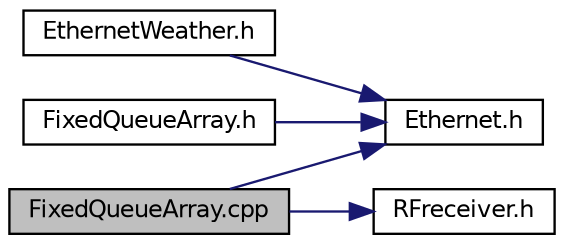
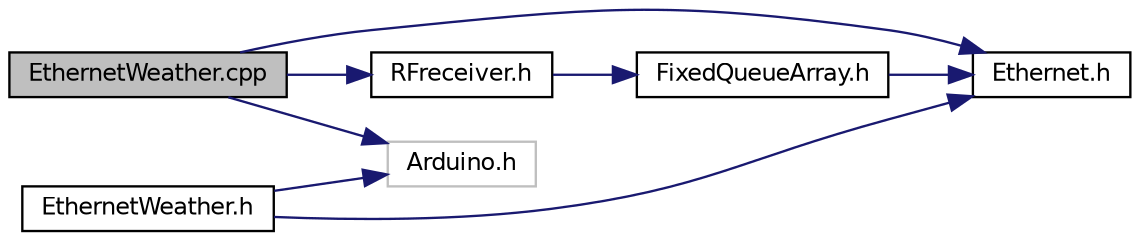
  digraph {
    rankdir=LR
    node [color=black fillcolor=white fontname=Helvetica fontsize=10 shape=record style=filled]
    edge [color=midnightblue fontname=Helvetica fontsize=10 labelfontname=Helvetica labelfontsize=10 style=solid]
-   n1 [fillcolor=grey75 fontcolor=black height=0.2 label="FixedQueueArray.cpp" width=0.4]
+   n1 [fillcolor=grey75 fontcolor=black height=0.2 label="EthernetWeather.cpp" width=0.4]
+   n2 [color=grey75 height=0.2 label="Arduino.h" width=0.4]
    n3 [height=0.2 label="Ethernet.h" width=0.4]
    n4 [height=0.2 label="RFreceiver.h" width=0.4]
    n5 [height=0.2 label="EthernetWeather.h" width=0.4]
    n6 [height=0.2 label="FixedQueueArray.h" width=0.4]
+   n1 -> n2
    n1 -> n3
    n1 -> n4
+   n4 -> n6
+   n5 -> n2
    n5 -> n3
    n6 -> n3
  }
